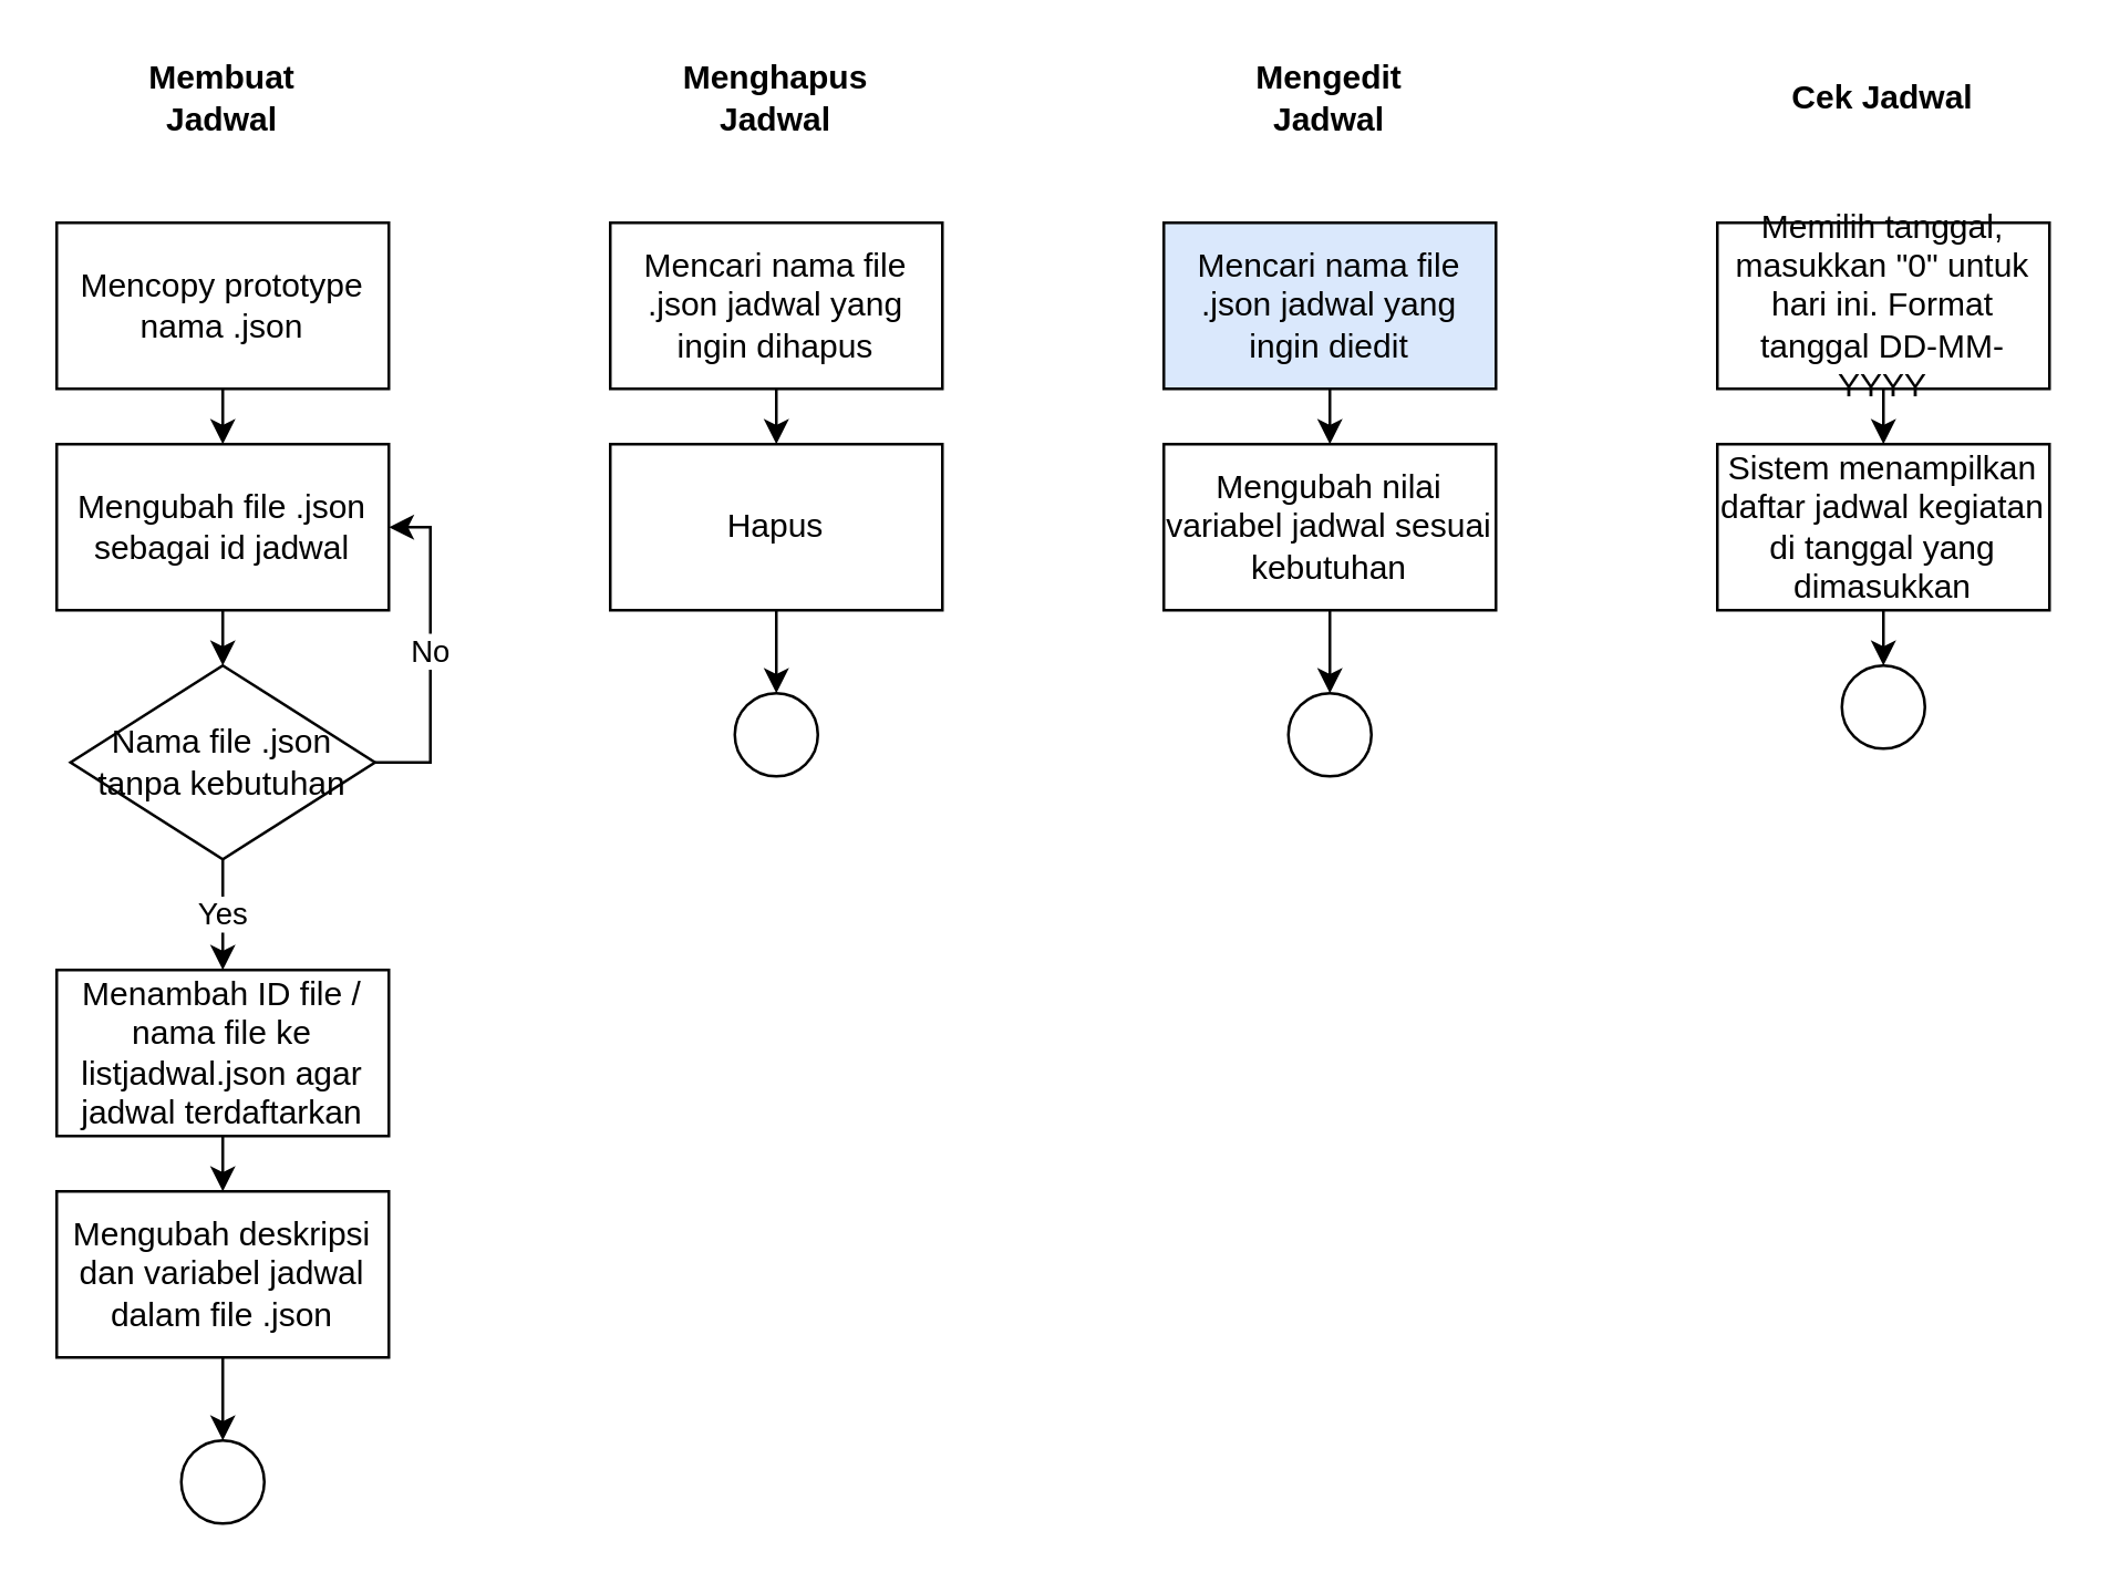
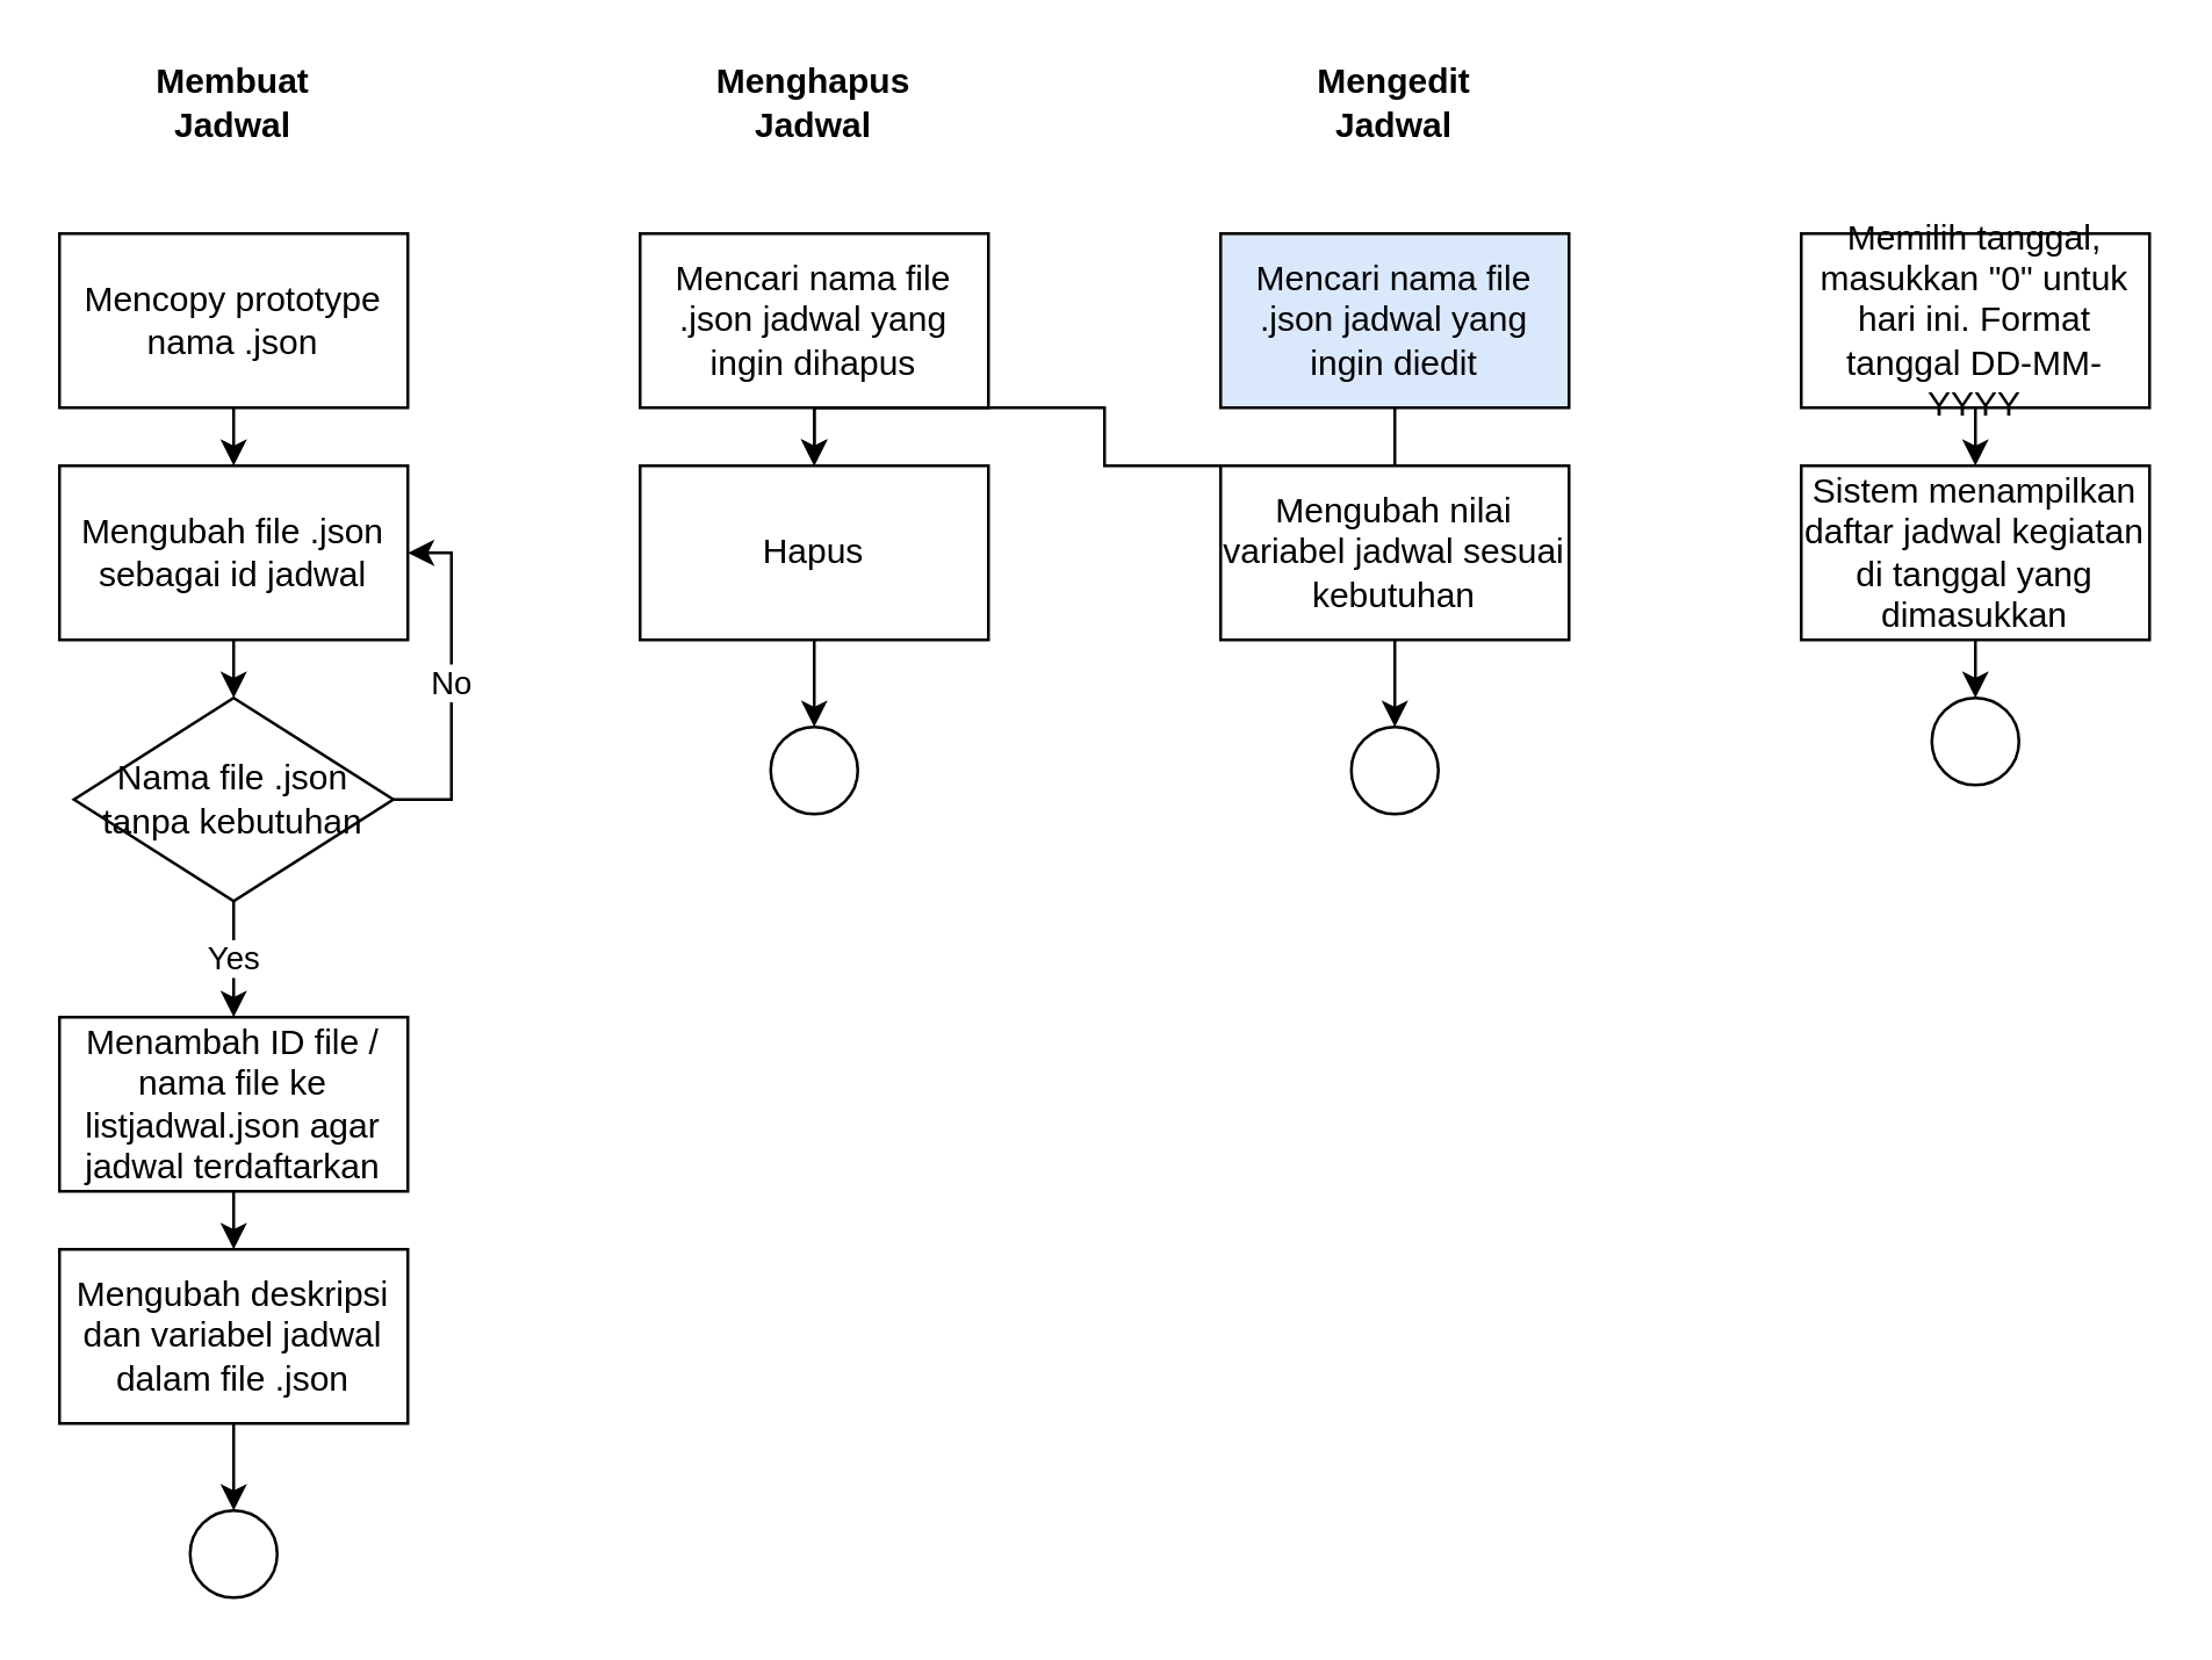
  <mxCell id="0" />
  <mxCell id="1" parent="0" />
  <mxCell id="2" style="edgeStyle=orthogonalEdgeStyle;rounded=0;orthogonalLoop=1;jettySize=auto;html=1;exitX=0.5;exitY=1;exitDx=0;exitDy=0;entryX=0.5;entryY=0;entryDx=0;entryDy=0;" edge="1" parent="1" source="3" target="5"><mxGeometry relative="1" as="geometry" /></mxCell>
  <mxCell id="3" value="Mencopy prototype nama .json" style="rounded=0;whiteSpace=wrap;html=1;" vertex="1" parent="1"><mxGeometry x="20" y="80" width="120" height="60" as="geometry" /></mxCell>
  <mxCell id="4" style="edgeStyle=orthogonalEdgeStyle;rounded=0;orthogonalLoop=1;jettySize=auto;html=1;exitX=0.5;exitY=1;exitDx=0;exitDy=0;entryX=0.5;entryY=0;entryDx=0;entryDy=0;" edge="1" parent="1" source="5" target="10"><mxGeometry relative="1" as="geometry" /></mxCell>
  <mxCell id="5" value="Mengubah file .json sebagai id jadwal" style="rounded=0;whiteSpace=wrap;html=1;" vertex="1" parent="1"><mxGeometry x="20" y="160" width="120" height="60" as="geometry" /></mxCell>
  <mxCell id="6" style="edgeStyle=orthogonalEdgeStyle;rounded=0;orthogonalLoop=1;jettySize=auto;html=1;exitX=0.5;exitY=1;exitDx=0;exitDy=0;entryX=0.5;entryY=0;entryDx=0;entryDy=0;" edge="1" parent="1" source="7" target="19"><mxGeometry relative="1" as="geometry" /></mxCell>
  <mxCell id="7" value="Mengubah deskripsi dan variabel jadwal dalam file .json" style="rounded=0;whiteSpace=wrap;html=1;" vertex="1" parent="1"><mxGeometry x="20" y="430" width="120" height="60" as="geometry" /></mxCell>
  <mxCell id="8" value="No" style="edgeStyle=orthogonalEdgeStyle;rounded=0;orthogonalLoop=1;jettySize=auto;html=1;exitX=1;exitY=0.5;exitDx=0;exitDy=0;entryX=1;entryY=0.5;entryDx=0;entryDy=0;" edge="1" parent="1" source="10" target="5"><mxGeometry relative="1" as="geometry" /></mxCell>
  <mxCell id="9" value="Yes" style="edgeStyle=orthogonalEdgeStyle;rounded=0;orthogonalLoop=1;jettySize=auto;html=1;exitX=0.5;exitY=1;exitDx=0;exitDy=0;entryX=0.5;entryY=0;entryDx=0;entryDy=0;" edge="1" parent="1" source="10" target="26"><mxGeometry relative="1" as="geometry" /></mxCell>
  <mxCell id="10" value="Nama file .json tanpa kebutuhan" style="rhombus;whiteSpace=wrap;html=1;" vertex="1" parent="1"><mxGeometry x="25" y="240" width="110" height="70" as="geometry" /></mxCell>
  <mxCell id="11" value="&lt;b&gt;Membuat Jadwal&lt;br&gt;&lt;/b&gt;" style="text;html=1;strokeColor=none;fillColor=none;align=center;verticalAlign=middle;whiteSpace=wrap;rounded=0;" vertex="1" parent="1"><mxGeometry x="45" y="20" width="70" height="30" as="geometry" /></mxCell>
  <mxCell id="12" style="edgeStyle=orthogonalEdgeStyle;rounded=0;orthogonalLoop=1;jettySize=auto;html=1;exitX=0.5;exitY=1;exitDx=0;exitDy=0;entryX=0.5;entryY=0;entryDx=0;entryDy=0;" edge="1" parent="1" source="13" target="15"><mxGeometry relative="1" as="geometry" /></mxCell>
  <mxCell id="13" value="Mencari nama file .json jadwal yang ingin dihapus" style="rounded=0;whiteSpace=wrap;html=1;" vertex="1" parent="1"><mxGeometry x="220" y="80" width="120" height="60" as="geometry" /></mxCell>
  <mxCell id="14" style="edgeStyle=orthogonalEdgeStyle;rounded=0;orthogonalLoop=1;jettySize=auto;html=1;exitX=0.5;exitY=1;exitDx=0;exitDy=0;entryX=0.5;entryY=0;entryDx=0;entryDy=0;" edge="1" parent="1" source="15" target="20"><mxGeometry relative="1" as="geometry" /></mxCell>
  <mxCell id="15" value="Hapus" style="rounded=0;whiteSpace=wrap;html=1;" vertex="1" parent="1"><mxGeometry x="220" y="160" width="120" height="60" as="geometry" /></mxCell>
  <mxCell id="16" value="&lt;b&gt;Menghapus Jadwal&lt;br&gt;&lt;/b&gt;" style="text;html=1;strokeColor=none;fillColor=none;align=center;verticalAlign=middle;whiteSpace=wrap;rounded=0;" vertex="1" parent="1"><mxGeometry x="245" y="20" width="70" height="30" as="geometry" /></mxCell>
- <mxCell id="17" style="edgeStyle=orthogonalEdgeStyle;rounded=0;orthogonalLoop=1;jettySize=auto;html=1;exitX=0.5;exitY=1;exitDx=0;exitDy=0;entryX=0.5;entryY=0;entryDx=0;entryDy=0;" edge="1" parent="1" source="18" target="22"><mxGeometry relative="1" as="geometry" /></mxCell>
+ <mxCell id="17" style="edgeStyle=orthogonalEdgeStyle;rounded=0;orthogonalLoop=1;jettySize=auto;html=1;exitX=0.5;exitY=1;exitDx=0;exitDy=0;" edge="1" parent="1" source="18" target="15"><mxGeometry relative="1" as="geometry" /></mxCell>
  <mxCell id="18" value="Mencari nama file .json jadwal yang ingin diedit" style="rounded=0;whiteSpace=wrap;html=1;fillColor=#dae8fc;" vertex="1" parent="1"><mxGeometry x="420" y="80" width="120" height="60" as="geometry" /></mxCell>
  <mxCell id="19" value="" style="ellipse;whiteSpace=wrap;html=1;aspect=fixed;" vertex="1" parent="1"><mxGeometry x="65" y="520" width="30" height="30" as="geometry" /></mxCell>
  <mxCell id="20" value="" style="ellipse;whiteSpace=wrap;html=1;aspect=fixed;" vertex="1" parent="1"><mxGeometry x="265" y="250" width="30" height="30" as="geometry" /></mxCell>
  <mxCell id="21" style="edgeStyle=orthogonalEdgeStyle;rounded=0;orthogonalLoop=1;jettySize=auto;html=1;exitX=0.5;exitY=1;exitDx=0;exitDy=0;entryX=0.5;entryY=0;entryDx=0;entryDy=0;" edge="1" parent="1" source="22" target="23"><mxGeometry relative="1" as="geometry" /></mxCell>
  <mxCell id="22" value="Mengubah nilai variabel jadwal sesuai kebutuhan" style="rounded=0;whiteSpace=wrap;html=1;" vertex="1" parent="1"><mxGeometry x="420" y="160" width="120" height="60" as="geometry" /></mxCell>
  <mxCell id="23" value="" style="ellipse;whiteSpace=wrap;html=1;aspect=fixed;" vertex="1" parent="1"><mxGeometry x="465" y="250" width="30" height="30" as="geometry" /></mxCell>
  <mxCell id="24" value="&lt;b&gt;Mengedit Jadwal&lt;br&gt;&lt;/b&gt;" style="text;html=1;strokeColor=none;fillColor=none;align=center;verticalAlign=middle;whiteSpace=wrap;rounded=0;" vertex="1" parent="1"><mxGeometry x="445" y="20" width="70" height="30" as="geometry" /></mxCell>
  <mxCell id="25" style="edgeStyle=orthogonalEdgeStyle;rounded=0;orthogonalLoop=1;jettySize=auto;html=1;exitX=0.5;exitY=1;exitDx=0;exitDy=0;entryX=0.5;entryY=0;entryDx=0;entryDy=0;" edge="1" parent="1" source="26" target="7"><mxGeometry relative="1" as="geometry" /></mxCell>
  <mxCell id="26" value="Menambah ID file / nama file ke listjadwal.json agar jadwal terdaftarkan" style="rounded=0;whiteSpace=wrap;html=1;" vertex="1" parent="1"><mxGeometry x="20" y="350" width="120" height="60" as="geometry" /></mxCell>
- <mxCell id="27" value="&lt;b&gt;Cek Jadwal&lt;br&gt;&lt;/b&gt;" style="text;html=1;strokeColor=none;fillColor=none;align=center;verticalAlign=middle;whiteSpace=wrap;rounded=0;" vertex="1" parent="1"><mxGeometry x="645" y="20" width="70" height="30" as="geometry" /></mxCell>
  <mxCell id="28" style="edgeStyle=orthogonalEdgeStyle;rounded=0;orthogonalLoop=1;jettySize=auto;html=1;exitX=0.5;exitY=1;exitDx=0;exitDy=0;entryX=0.5;entryY=0;entryDx=0;entryDy=0;" edge="1" parent="1" source="29" target="31"><mxGeometry relative="1" as="geometry" /></mxCell>
  <mxCell id="29" value="Memilih tanggal, masukkan &quot;0&quot; untuk hari ini. Format tanggal DD-MM-YYYY" style="rounded=0;whiteSpace=wrap;html=1;" vertex="1" parent="1"><mxGeometry x="620" y="80" width="120" height="60" as="geometry" /></mxCell>
  <mxCell id="30" style="edgeStyle=orthogonalEdgeStyle;rounded=0;orthogonalLoop=1;jettySize=auto;html=1;exitX=0.5;exitY=1;exitDx=0;exitDy=0;entryX=0.5;entryY=0;entryDx=0;entryDy=0;" edge="1" parent="1" source="31" target="32"><mxGeometry relative="1" as="geometry" /></mxCell>
  <mxCell id="31" value="Sistem menampilkan daftar jadwal kegiatan di tanggal yang dimasukkan" style="rounded=0;whiteSpace=wrap;html=1;" vertex="1" parent="1"><mxGeometry x="620" y="160" width="120" height="60" as="geometry" /></mxCell>
  <mxCell id="32" value="" style="ellipse;whiteSpace=wrap;html=1;aspect=fixed;" vertex="1" parent="1"><mxGeometry x="665" y="240" width="30" height="30" as="geometry" /></mxCell>
